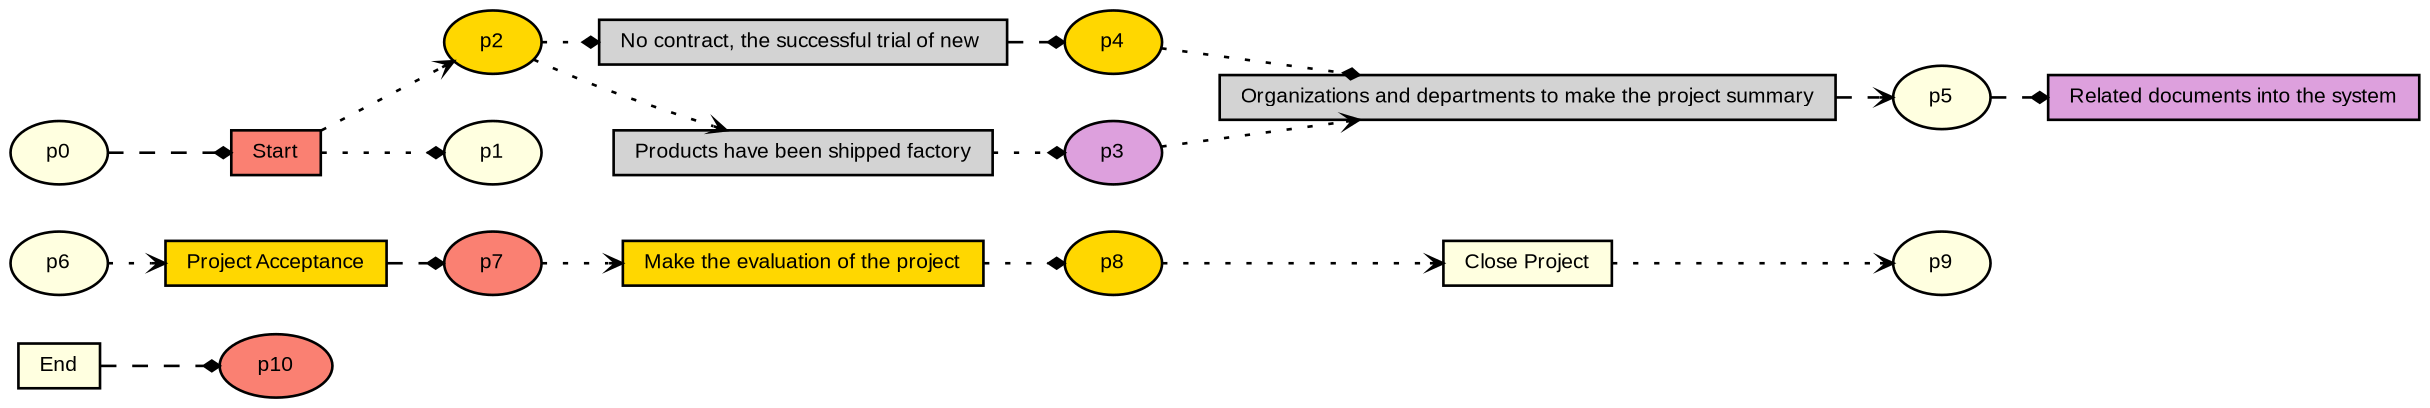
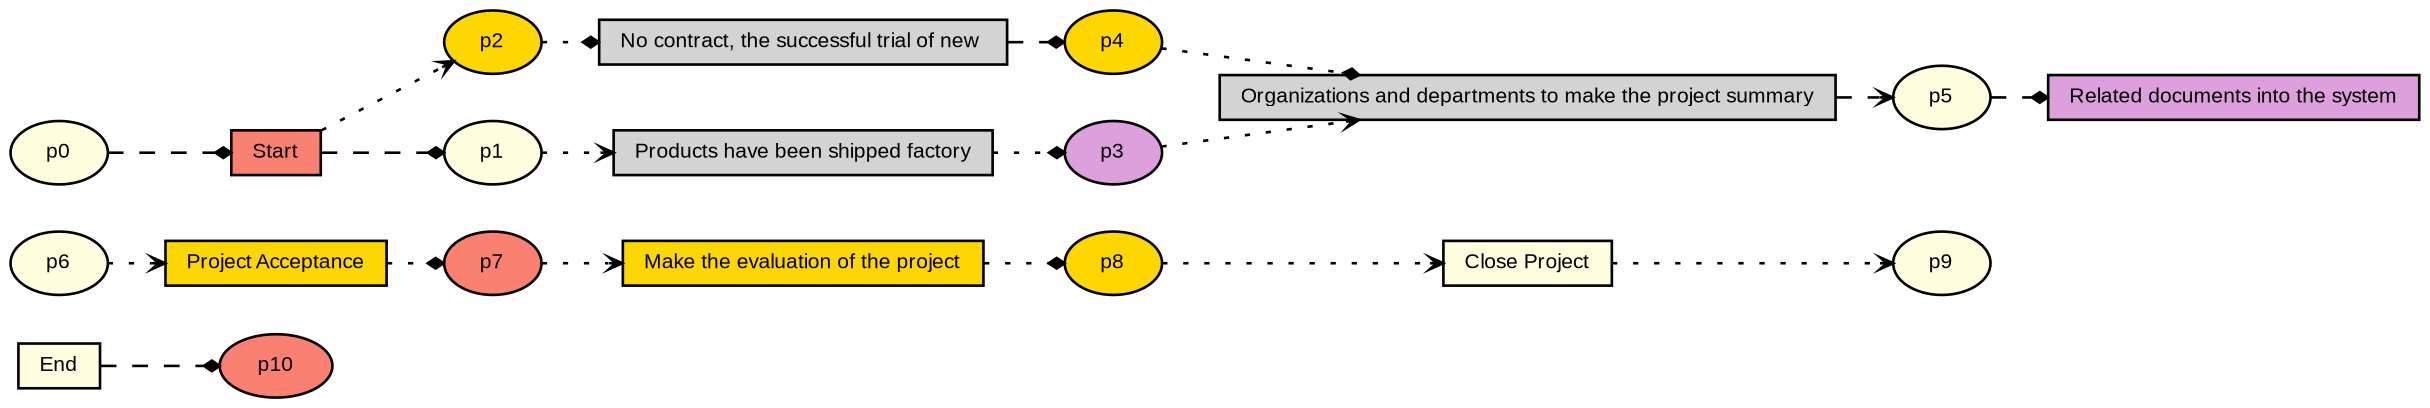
  digraph {
    fontname=Arial
    fontsize=8
    rankdir=LR
    ranksep=.3
    remincross=true
    node [fillcolor=lightyellow fontname=Arial fontsize=8 shape=oval style=filled]
    edge [arrowhead=diamond arrowsize=0.5 style=dotted]
    n1 [height=.2 label=End shape=box width=.2]
    n2 [fillcolor=salmon height=.2 label=p10 width=.2]
    n3 [height=.2 label="Close Project" shape=box width=.2]
    n4 [height=.2 label=p9 width=.2]
    n5 [fillcolor=gold height=.2 label="Make the evaluation of the project" shape=box width=.2]
    n6 [fillcolor=gold height=.2 label=p8 width=.2]
    n7 [fillcolor=gold height=.2 label="Project Acceptance" shape=box width=.2]
    n8 [fillcolor=salmon height=.2 label=p7 width=.2]
    n9 [fillcolor=plum height=.2 label="Related documents into the system" shape=box width=.2]
    n10 [height=.2 label=p6 width=.2]
    n11 [fillcolor=lightgrey height=.2 label="Organizations and departments to make the project summary" shape=box width=.2]
    n12 [height=.2 label=p5 width=.2]
    n13 [fillcolor=lightgrey height=.2 label="No contract, the successful trial of new " shape=box width=.2]
    n14 [fillcolor=gold height=.2 label=p4 width=.2]
    n15 [fillcolor=lightgrey height=.2 label="Products have been shipped factory" shape=box width=.2]
    n16 [fillcolor=plum height=.2 label=p3 width=.2]
    n17 [fillcolor=salmon height=.2 label=Start shape=box width=.2]
    n18 [fillcolor=gold height=.2 label=p2 width=.2]
    n19 [height=.2 label=p1 width=.2]
    n20 [height=.2 label=p0 width=.2]
    n1 -> n2 [style=dashed]
    n3 -> n4 [arrowhead=vee]
    n5 -> n6
    n6 -> n3 [arrowhead=vee]
-   n7 -> n8 [style=dashed]
+   n7 -> n8
    n8 -> n5 [arrowhead=vee]
    n10 -> n7 [arrowhead=vee]
    n11 -> n12 [arrowhead=vee style=dashed]
    n12 -> n9 [style=dashed]
    n13 -> n14 [style=dashed]
    n14 -> n11
    n15 -> n16
    n16 -> n11 [arrowhead=vee]
    n17 -> n18 [arrowhead=vee]
-   n17 -> n19
+   n17 -> n19 [style=dashed]
    n18 -> n13
-   n18 -> n15 [arrowhead=vee]
+   n19 -> n15 [arrowhead=vee]
    n20 -> n17 [style=dashed]
  }
